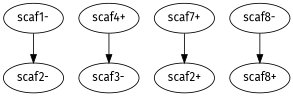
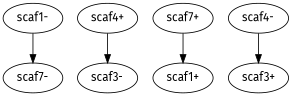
  digraph {
    fontname="Fira Sans"
    node [fontname="Fira Sans" l=30523]
    edge [d=-78 e=100 fontname="Fira Sans" n=34]
-   "scaf2-"
+   "scaf2-" [label="scaf7-"]
    "scaf1-" [l=8978]
    "scaf3-" [l=15069]
    "scaf4+" [l=8463]
    n5 [l=8978 label="scaf7+"]
-   "scaf2+"
-   "scaf3+" [l=15069 label="scaf8+"]
-   "scaf4-" [l=8463 label="scaf8-"]
+   "scaf2+" [label="scaf1+"]
+   "scaf3+" [l=15069]
+   "scaf4-" [l=8463]
    "scaf1-" -> "scaf2-"
    "scaf4+" -> "scaf3-" [d=-68 n=43]
    n5 -> "scaf2+"
    "scaf4-" -> "scaf3+" [d=-68 n=43]
  }
